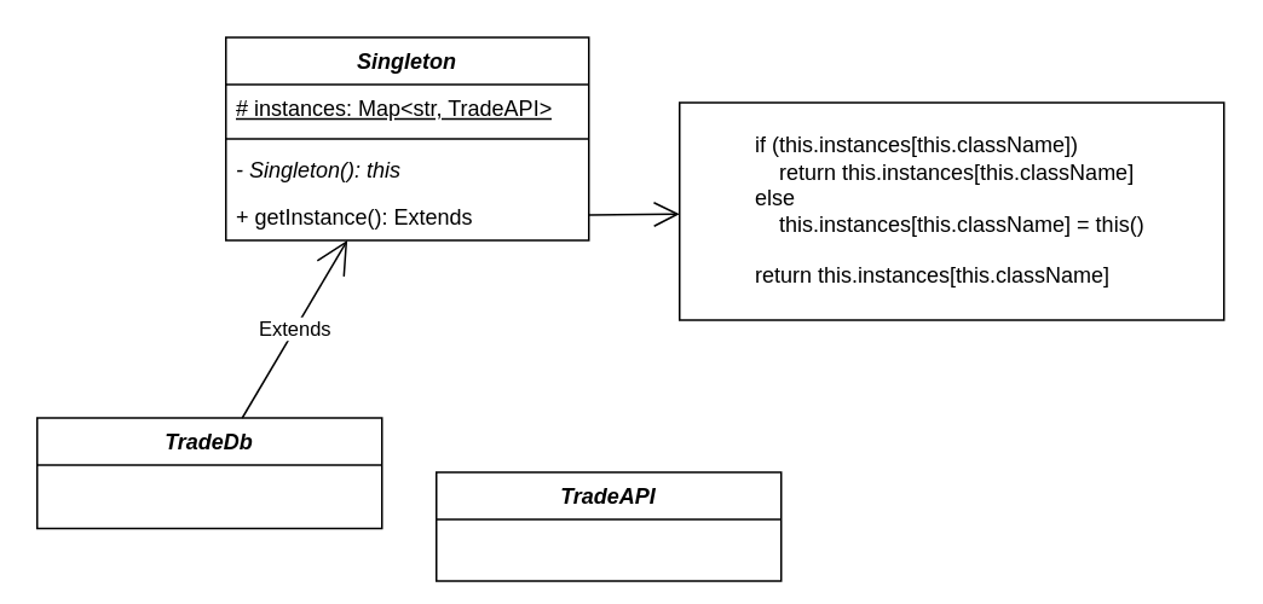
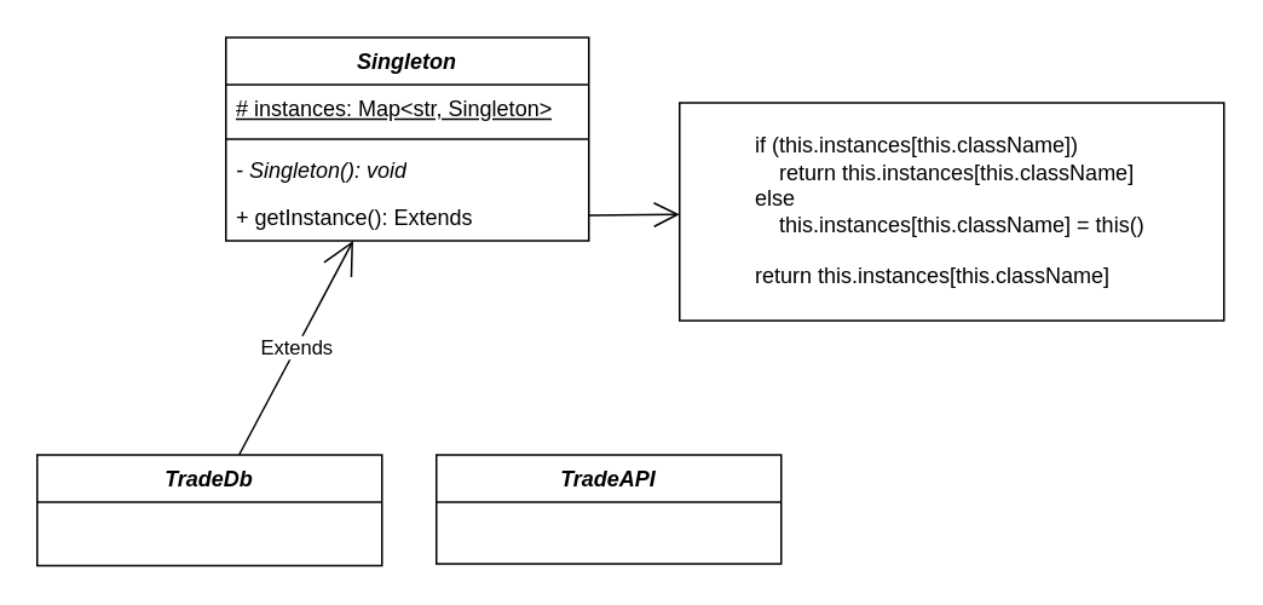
  <mxCell id="0" />
  <mxCell id="1" parent="0" />
- <mxCell id="2" value="&lt;i&gt;TradeDb&lt;/i&gt;" style="swimlane;fontStyle=1;align=center;verticalAlign=top;childLayout=stackLayout;horizontal=1;startSize=26;horizontalStack=0;resizeParent=1;resizeParentMax=0;resizeLast=0;collapsible=1;marginBottom=0;whiteSpace=wrap;html=1;" vertex="1" parent="1"><mxGeometry x="20" y="230" width="190" height="61" as="geometry" /></mxCell>
- <mxCell id="3" value="&lt;i&gt;TradeAPI&lt;/i&gt;" style="swimlane;fontStyle=1;align=center;verticalAlign=top;childLayout=stackLayout;horizontal=1;startSize=26;horizontalStack=0;resizeParent=1;resizeParentMax=0;resizeLast=0;collapsible=1;marginBottom=0;whiteSpace=wrap;html=1;" vertex="1" parent="1"><mxGeometry x="240" y="260" width="190" height="60" as="geometry" /></mxCell>
+ <mxCell id="2" value="&lt;i&gt;TradeDb&lt;/i&gt;" style="swimlane;fontStyle=1;align=center;verticalAlign=top;childLayout=stackLayout;horizontal=1;startSize=26;horizontalStack=0;resizeParent=1;resizeParentMax=0;resizeLast=0;collapsible=1;marginBottom=0;whiteSpace=wrap;html=1;" vertex="1" parent="1"><mxGeometry x="20" y="250" width="190" height="61" as="geometry" /></mxCell>
+ <mxCell id="3" value="&lt;i&gt;TradeAPI&lt;/i&gt;" style="swimlane;fontStyle=1;align=center;verticalAlign=top;childLayout=stackLayout;horizontal=1;startSize=26;horizontalStack=0;resizeParent=1;resizeParentMax=0;resizeLast=0;collapsible=1;marginBottom=0;whiteSpace=wrap;html=1;" vertex="1" parent="1"><mxGeometry x="240" y="250" width="190" height="60" as="geometry" /></mxCell>
  <mxCell id="4" value="Extends" style="endArrow=open;endSize=16;endFill=0;html=1;rounded=0;" edge="1" parent="1" source="2" target="6"><mxGeometry width="160" relative="1" as="geometry"><mxPoint x="110" y="160" as="sourcePoint" /><mxPoint x="158.542" y="202" as="targetPoint" /></mxGeometry></mxCell>
  <mxCell id="5" value="" style="group" vertex="1" connectable="0" parent="1"><mxGeometry x="124" y="20" width="550" height="156" as="geometry" /></mxCell>
  <mxCell id="6" value="&lt;i&gt;Singleton&lt;/i&gt;" style="swimlane;fontStyle=1;align=center;verticalAlign=top;childLayout=stackLayout;horizontal=1;startSize=26;horizontalStack=0;resizeParent=1;resizeParentMax=0;resizeLast=0;collapsible=1;marginBottom=0;whiteSpace=wrap;html=1;" vertex="1" parent="5"><mxGeometry width="200" height="112" as="geometry" /></mxCell>
- <mxCell id="7" value="&lt;u&gt;# instances: Map&amp;lt;str, TradeAPI&amp;gt;&lt;/u&gt;" style="text;strokeColor=none;fillColor=none;align=left;verticalAlign=top;spacingLeft=4;spacingRight=4;overflow=hidden;rotatable=0;points=[[0,0.5],[1,0.5]];portConstraint=eastwest;whiteSpace=wrap;html=1;" vertex="1" parent="6"><mxGeometry y="26" width="200" height="26" as="geometry" /></mxCell>
+ <mxCell id="7" value="&lt;u&gt;# instances: Map&amp;lt;str, Singleton&amp;gt;&lt;/u&gt;" style="text;strokeColor=none;fillColor=none;align=left;verticalAlign=top;spacingLeft=4;spacingRight=4;overflow=hidden;rotatable=0;points=[[0,0.5],[1,0.5]];portConstraint=eastwest;whiteSpace=wrap;html=1;" vertex="1" parent="6"><mxGeometry y="26" width="200" height="26" as="geometry" /></mxCell>
  <mxCell id="8" value="" style="line;strokeWidth=1;fillColor=none;align=left;verticalAlign=middle;spacingTop=-1;spacingLeft=3;spacingRight=3;rotatable=0;labelPosition=right;points=[];portConstraint=eastwest;strokeColor=inherit;" vertex="1" parent="6"><mxGeometry y="52" width="200" height="8" as="geometry" /></mxCell>
- <mxCell id="9" value="&lt;i&gt;- Singleton(): this&lt;/i&gt;" style="text;strokeColor=none;fillColor=none;align=left;verticalAlign=top;spacingLeft=4;spacingRight=4;overflow=hidden;rotatable=0;points=[[0,0.5],[1,0.5]];portConstraint=eastwest;whiteSpace=wrap;html=1;" vertex="1" parent="6"><mxGeometry y="60" width="200" height="26" as="geometry" /></mxCell>
+ <mxCell id="9" value="&lt;i&gt;- Singleton(): void&lt;/i&gt;" style="text;strokeColor=none;fillColor=none;align=left;verticalAlign=top;spacingLeft=4;spacingRight=4;overflow=hidden;rotatable=0;points=[[0,0.5],[1,0.5]];portConstraint=eastwest;whiteSpace=wrap;html=1;" vertex="1" parent="6"><mxGeometry y="60" width="200" height="26" as="geometry" /></mxCell>
  <mxCell id="10" value="+ getInstance(): Extends" style="text;strokeColor=none;fillColor=none;align=left;verticalAlign=top;spacingLeft=4;spacingRight=4;overflow=hidden;rotatable=0;points=[[0,0.5],[1,0.5]];portConstraint=eastwest;whiteSpace=wrap;html=1;" vertex="1" parent="6"><mxGeometry y="86" width="200" height="26" as="geometry" /></mxCell>
  <mxCell id="11" value="&lt;blockquote style=&quot;margin: 0 0 0 40px; border: none; padding: 0px;&quot;&gt;&lt;div style=&quot;&quot;&gt;&lt;span style=&quot;background-color: initial;&quot;&gt;if (this.instances[this.className])&lt;/span&gt;&lt;/div&gt;&lt;span style=&quot;&quot;&gt;&lt;span style=&quot;&quot;&gt;&lt;span style=&quot;white-space: pre;&quot;&gt;&amp;nbsp;&amp;nbsp;&amp;nbsp;&amp;nbsp;&lt;/span&gt;&lt;/span&gt;return this.instances[this.className]&lt;br&gt;&lt;/span&gt;&lt;span style=&quot;&quot;&gt;else&lt;br&gt;&lt;/span&gt;&lt;span style=&quot;&quot;&gt;&lt;span style=&quot;&quot;&gt;&lt;span style=&quot;white-space: pre;&quot;&gt;&amp;nbsp;&amp;nbsp;&amp;nbsp;&amp;nbsp;&lt;/span&gt;&lt;/span&gt;this.instances[this.className] = this()&lt;/span&gt;&lt;/blockquote&gt;&lt;blockquote style=&quot;margin: 0 0 0 40px; border: none; padding: 0px;&quot;&gt;&lt;br&gt;&lt;/blockquote&gt;&lt;blockquote style=&quot;margin: 0 0 0 40px; border: none; padding: 0px;&quot;&gt;return this.instances[this.className]&lt;span style=&quot;&quot;&gt;&lt;br&gt;&lt;/span&gt;&lt;/blockquote&gt;" style="html=1;whiteSpace=wrap;align=left;" vertex="1" parent="5"><mxGeometry x="250" y="36" width="300" height="120" as="geometry" /></mxCell>
  <mxCell id="12" value="" style="endArrow=open;endFill=1;endSize=12;html=1;rounded=0;" edge="1" parent="5" source="10" target="11"><mxGeometry width="160" relative="1" as="geometry"><mxPoint x="180" y="87" as="sourcePoint" /><mxPoint x="340" y="87" as="targetPoint" /></mxGeometry></mxCell>
